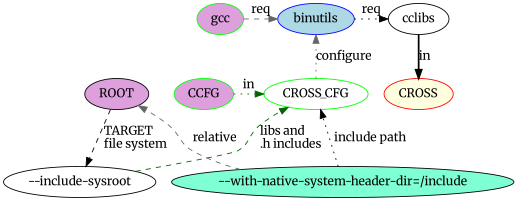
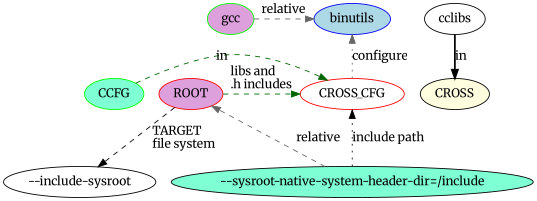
  digraph {
    fontname=Merriweather
    rankdir=TB
    node [fillcolor=white fontname=Merriweather style=filled]
    edge [color=black fontname=Merriweather style=dotted]
    binutils [color=blue fillcolor=lightblue]
    cclibs
    gcc [color=green fillcolor=plum]
    n4 [label="--include-sysroot"]
-   n5 [fillcolor=aquamarine label="--with-native-system-header-dir=/include"]
-   CROSS_CFG [color=green]
-   CROSS [color=red fillcolor=lightyellow]
-   ROOT [color=black fillcolor=plum]
-   CCFG [color=green fillcolor=plum]
+   n5 [fillcolor=aquamarine label="--sysroot-native-system-header-dir=/include"]
+   CROSS_CFG [color=red]
+   CROSS [color=black fillcolor=lightyellow]
+   ROOT [color=red fillcolor=plum]
+   CCFG [color=green fillcolor=aquamarine]
    subgraph sub_1 {
      rank=same
      binutils
      cclibs
      gcc
    }
    subgraph sub_2 {
      rank=same
      n4
      n5
    }
    subgraph sub_3 {
      rank=same
      n4
      n5
    }
    subgraph sub_4 {
      rank=same
      CROSS_CFG
      CROSS
      ROOT
      CCFG
    }
-   binutils -> cclibs [label=req]
    cclibs -> CROSS [label=in style=bold]
-   gcc -> binutils [color=gray40 label=req style=dashed]
-   n4 -> CROSS_CFG [color=darkgreen label="libs and\l.h includes" style=dashed]
+   gcc -> binutils [color=gray40 label=relative style=dashed]
+   ROOT -> CROSS_CFG [color=darkgreen label="libs and\l.h includes" style=dashed]
    n5 -> CROSS_CFG [label="include path"]
    n5 -> ROOT [color=gray40 label=relative style=dashed]
    CROSS_CFG -> binutils [color=gray40 label=configure]
    ROOT -> n4 [label="TARGET\lfile system" style=dashed]
-   CCFG -> CROSS_CFG [color=darkgreen label=in]
+   CCFG -> CROSS_CFG [color=darkgreen label=in style=dashed]
  }
